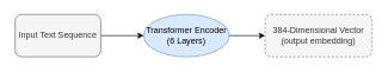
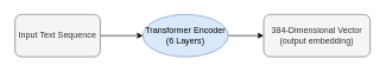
  <mxCell id="0" />
  <mxCell id="1" parent="0" />
  <mxCell id="2" value="" style="edgeStyle=orthogonalEdgeStyle;rounded=0;orthogonalLoop=1;jettySize=auto;html=1;" edge="1" parent="1" source="3" target="5"><mxGeometry relative="1" as="geometry" /></mxCell>
  <mxCell id="3" value="Input Text Sequence" style="rounded=1;whiteSpace=wrap;html=1;fillColor=#f5f5f5;fontColor=#333333;strokeColor=#666666;" vertex="1" parent="1"><mxGeometry x="20" y="20" width="120" height="60" as="geometry" /></mxCell>
  <mxCell id="4" value="" style="edgeStyle=orthogonalEdgeStyle;rounded=0;orthogonalLoop=1;jettySize=auto;html=1;" edge="1" parent="1" source="5" target="6"><mxGeometry relative="1" as="geometry" /></mxCell>
  <mxCell id="5" value="Transformer Encoder (6 Layers)" style="ellipse;whiteSpace=wrap;html=1;fillColor=#dae8fc;strokeColor=#6c8ebf;" vertex="1" parent="1"><mxGeometry x="200" y="20" width="120" height="60" as="geometry" /></mxCell>
- <mxCell id="6" value="384-Dimensional Vector&lt;div&gt;(output embedding)&lt;/div&gt;" style="rounded=1;whiteSpace=wrap;html=1;fillColor=#f5f5f5;fontColor=#333333;strokeColor=#666666;dashed=1;" vertex="1" parent="1"><mxGeometry x="370" y="20" width="150" height="60" as="geometry" /></mxCell>
+ <mxCell id="6" value="384-Dimensional Vector&lt;div&gt;(output embedding)&lt;/div&gt;" style="rounded=1;whiteSpace=wrap;html=1;fillColor=#f5f5f5;fontColor=#333333;strokeColor=#666666;" vertex="1" parent="1"><mxGeometry x="370" y="20" width="150" height="60" as="geometry" /></mxCell>
